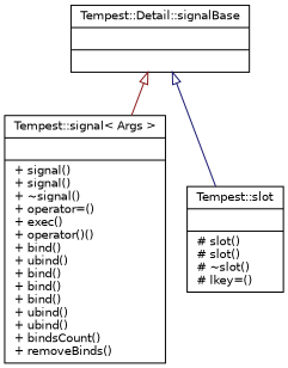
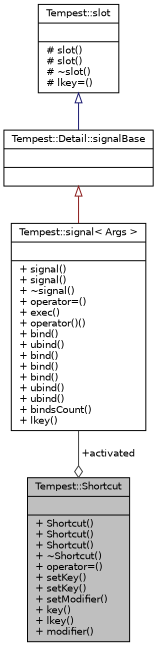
  digraph {
    node [color=black fillcolor=white fontname=Helvetica fontsize=10 shape=record style=filled]
    edge [fontname=Helvetica fontsize=10 labelfontname=Helvetica labelfontsize=10 style=solid arrowtail=onormal dir=back]
-   n2 [height=0.2 label="{Tempest::signal\< Args \>\n||+ signal()\l+ signal()\l+ ~signal()\l+ operator=()\l+ exec()\l+ operator()()\l+ bind()\l+ ubind()\l+ bind()\l+ bind()\l+ bind()\l+ ubind()\l+ ubind()\l+ bindsCount()\l+ removeBinds()\l}" width=0.4]
+   n1 [fillcolor=grey75 fontcolor=black height=0.2 label="{Tempest::Shortcut\n||+ Shortcut()\l+ Shortcut()\l+ Shortcut()\l+ ~Shortcut()\l+ operator=()\l+ setKey()\l+ setKey()\l+ setModifier()\l+ key()\l+ lkey()\l+ modifier()\l}" width=0.4]
+   n2 [height=0.2 label="{Tempest::signal\< Args \>\n||+ signal()\l+ signal()\l+ ~signal()\l+ operator=()\l+ exec()\l+ operator()()\l+ bind()\l+ ubind()\l+ bind()\l+ bind()\l+ bind()\l+ ubind()\l+ ubind()\l+ bindsCount()\l+ lkey()\l}" width=0.4]
    n3 [height=0.2 label="{Tempest::Detail::signalBase\n||}" width=0.4]
    n4 [height=0.2 label="{Tempest::slot\n||# slot()\l# slot()\l# ~slot()\l# lkey=()\l}" width=0.4]
+   n2 -> n1 [arrowhead=odiamond color=grey25 label=" +activated" arrowtail="" dir=""]
    n3 -> n2 [color=firebrick4]
-   n3 -> n4 [color=midnightblue]
+   n4 -> n3 [color=midnightblue]
  }
